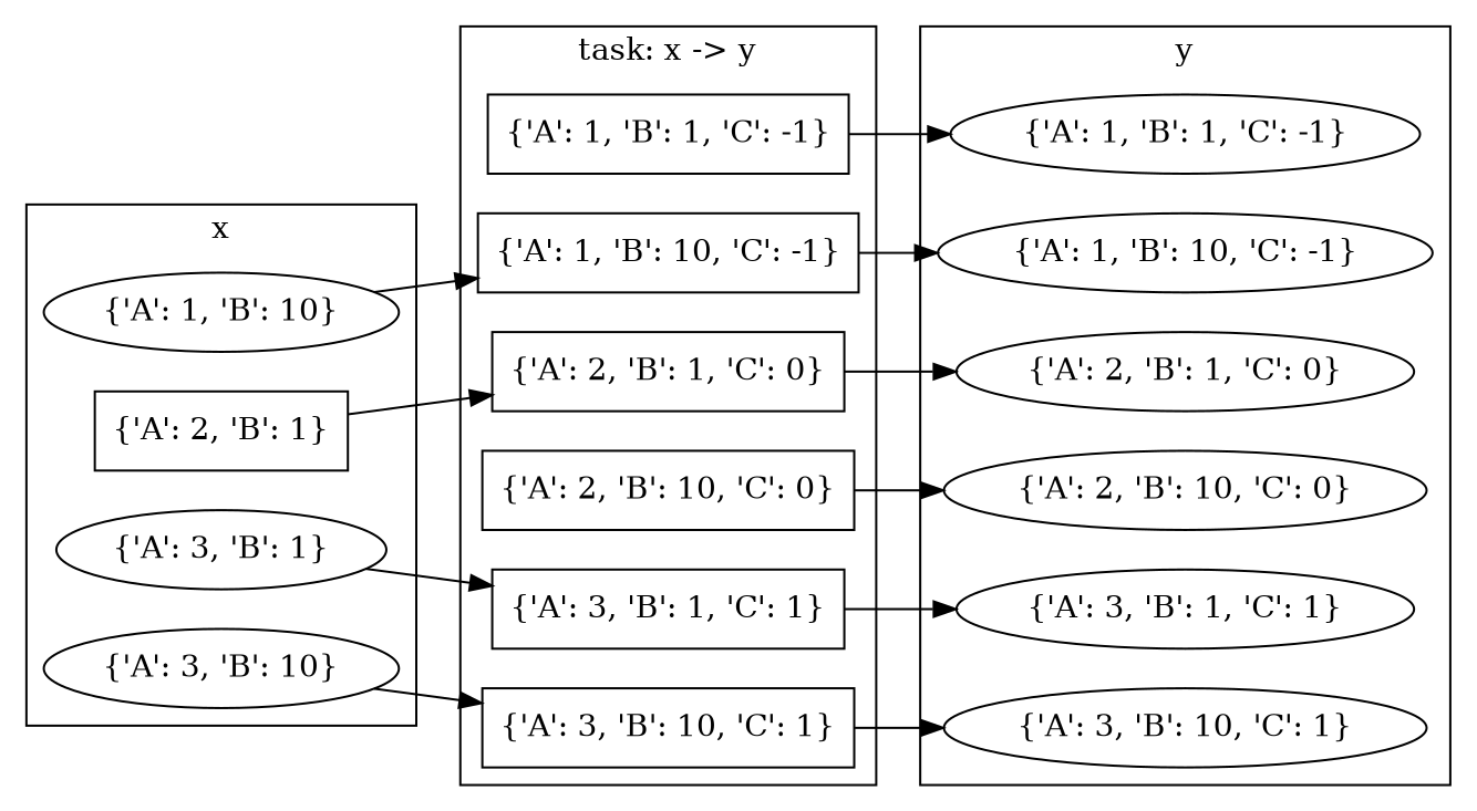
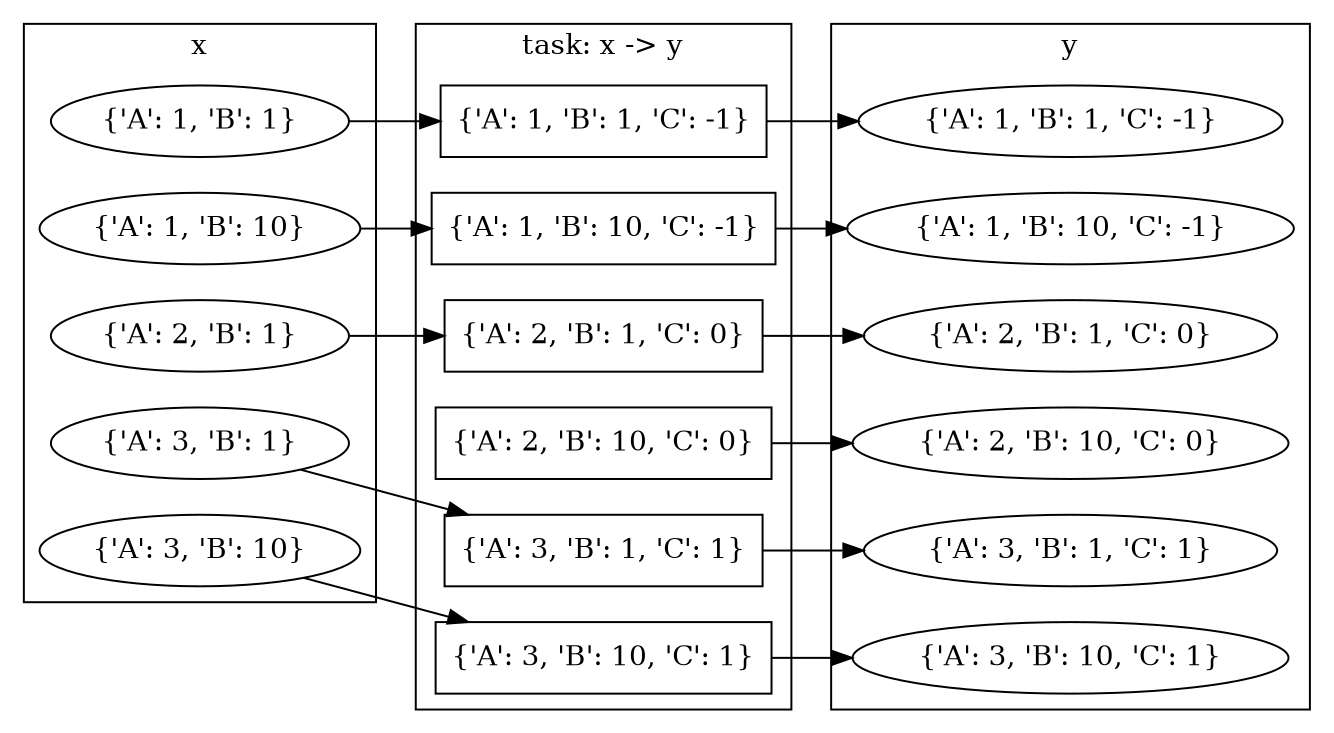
  digraph {
    rankdir=LR
+   n1 [label="{'A': 1, 'B': 1}"]
    n2 [label="{'A': 1, 'B': 10}"]
-   n3 [label="{'A': 2, 'B': 1}" shape=box]
+   n3 [label="{'A': 2, 'B': 1}"]
    n4 [label="{'A': 3, 'B': 1}"]
    n5 [label="{'A': 3, 'B': 10}"]
    n6 [label="{'A': 1, 'B': 1, 'C': -1}"]
    n7 [label="{'A': 1, 'B': 10, 'C': -1}"]
    n8 [label="{'A': 2, 'B': 1, 'C': 0}"]
    n9 [label="{'A': 2, 'B': 10, 'C': 0}"]
    n10 [label="{'A': 3, 'B': 1, 'C': 1}"]
    n11 [label="{'A': 3, 'B': 10, 'C': 1}"]
    n12 [label="{'A': 1, 'B': 1, 'C': -1}" shape=box]
    n13 [label="{'A': 1, 'B': 10, 'C': -1}" shape=box]
    n14 [label="{'A': 2, 'B': 1, 'C': 0}" shape=box]
    n15 [label="{'A': 2, 'B': 10, 'C': 0}" shape=box]
    n16 [label="{'A': 3, 'B': 1, 'C': 1}" shape=box]
    n17 [label="{'A': 3, 'B': 10, 'C': 1}" shape=box]
    subgraph cluster_1 {
      label=x
+     n1
      n2
      n3
      n4
      n5
    }
    subgraph cluster_2 {
      label=y
      n6
      n7
      n8
      n9
      n10
      n11
    }
    subgraph cluster_3 {
      label="task: x -> y"
      n12
      n13
      n14
      n15
      n16
      n17
    }
+   n1 -> n12
    n2 -> n13
    n3 -> n14
    n4 -> n16
    n5 -> n17
    n12 -> n6
    n13 -> n7
    n14 -> n8
    n15 -> n9
    n16 -> n10
    n17 -> n11
  }
